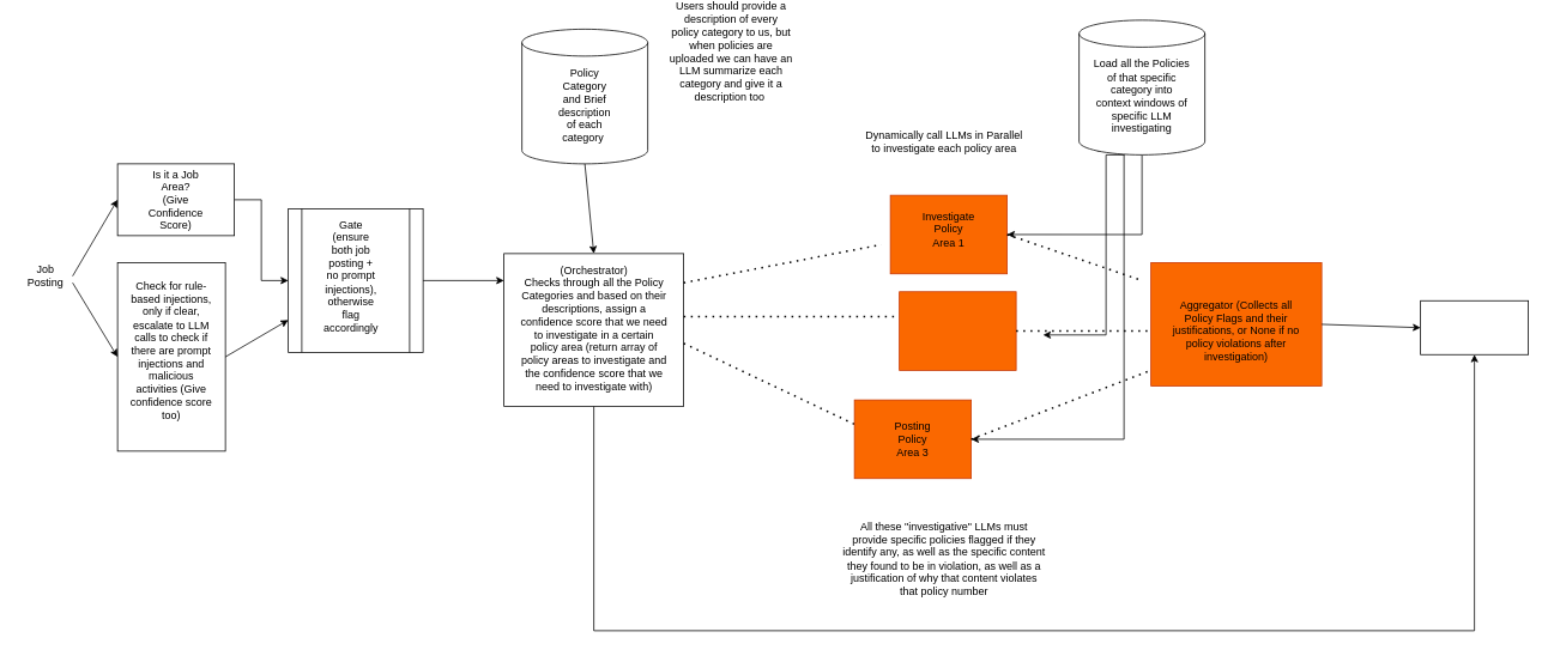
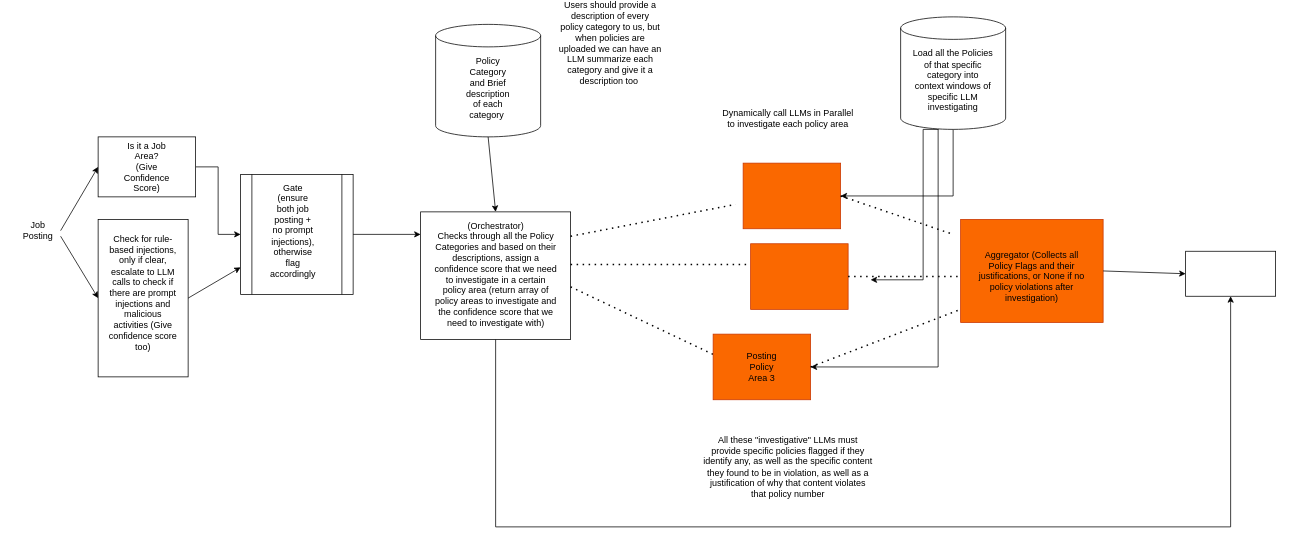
  <mxCell id="0" />
  <mxCell id="1" parent="0" />
  <mxCell id="2" style="edgeStyle=orthogonalEdgeStyle;rounded=0;orthogonalLoop=1;jettySize=auto;html=1;exitX=1;exitY=0.5;exitDx=0;exitDy=0;entryX=0;entryY=0.5;entryDx=0;entryDy=0;" edge="1" parent="1" source="3" target="11"><mxGeometry relative="1" as="geometry" /></mxCell>
  <mxCell id="3" value="" style="rounded=0;whiteSpace=wrap;html=1;fillColor=light-dark(#FFFFFF,#FF8000);" vertex="1" parent="1"><mxGeometry x="130" y="180" width="130" height="80" as="geometry" /></mxCell>
  <mxCell id="4" value="Job Posting" style="text;html=1;align=center;verticalAlign=middle;whiteSpace=wrap;rounded=0;" vertex="1" parent="1"><mxGeometry x="20" y="290" width="60" height="30" as="geometry" /></mxCell>
  <mxCell id="5" value="" style="rounded=0;whiteSpace=wrap;html=1;fillColor=light-dark(#FFFFFF,#FF8000);" vertex="1" parent="1"><mxGeometry x="130" y="290" width="120" height="210" as="geometry" /></mxCell>
  <mxCell id="6" value="" style="endArrow=classic;html=1;rounded=0;exitX=1;exitY=0.5;exitDx=0;exitDy=0;entryX=0;entryY=0.5;entryDx=0;entryDy=0;" edge="1" parent="1" source="4" target="3"><mxGeometry width="50" height="50" relative="1" as="geometry"><mxPoint x="350" y="380" as="sourcePoint" /><mxPoint x="400" y="330" as="targetPoint" /><Array as="points" /></mxGeometry></mxCell>
  <mxCell id="7" value="" style="endArrow=classic;html=1;rounded=0;exitX=1;exitY=0.75;exitDx=0;exitDy=0;entryX=0;entryY=0.5;entryDx=0;entryDy=0;" edge="1" parent="1" source="4" target="5"><mxGeometry width="50" height="50" relative="1" as="geometry"><mxPoint x="350" y="380" as="sourcePoint" /><mxPoint x="400" y="330" as="targetPoint" /></mxGeometry></mxCell>
  <mxCell id="8" value="Is it a Job Area? (Give Confidence Score)" style="text;html=1;align=center;verticalAlign=middle;whiteSpace=wrap;rounded=0;" vertex="1" parent="1"><mxGeometry x="165" y="202.5" width="60" height="35" as="geometry" /></mxCell>
  <mxCell id="9" value="Check for rule-based injections, only if clear, escalate to LLM calls to check if there are prompt injections and malicious activities (Give confidence score too)" style="text;html=1;align=center;verticalAlign=middle;whiteSpace=wrap;rounded=0;" vertex="1" parent="1"><mxGeometry x="140" y="365" width="100" height="45" as="geometry" /></mxCell>
  <mxCell id="10" value="" style="endArrow=classic;html=1;rounded=0;exitX=1;exitY=0.5;exitDx=0;exitDy=0;" edge="1" parent="1" source="5" target="11"><mxGeometry width="50" height="50" relative="1" as="geometry"><mxPoint x="350" y="380" as="sourcePoint" /><mxPoint x="330" y="280" as="targetPoint" /></mxGeometry></mxCell>
  <mxCell id="11" value="" style="shape=process;whiteSpace=wrap;html=1;backgroundOutline=1;" vertex="1" parent="1"><mxGeometry x="320" y="230" width="150" height="160" as="geometry" /></mxCell>
  <mxCell id="12" value="Gate (ensure both job posting + no prompt injections), otherwise flag accordingly" style="text;html=1;align=center;verticalAlign=middle;whiteSpace=wrap;rounded=0;" vertex="1" parent="1"><mxGeometry x="360" y="290" width="60" height="30" as="geometry" /></mxCell>
  <mxCell id="13" value="" style="endArrow=classic;html=1;rounded=0;exitX=1;exitY=0.5;exitDx=0;exitDy=0;" edge="1" parent="1" source="11"><mxGeometry width="50" height="50" relative="1" as="geometry"><mxPoint x="640" y="360" as="sourcePoint" /><mxPoint x="560" y="310" as="targetPoint" /></mxGeometry></mxCell>
  <mxCell id="14" value="" style="shape=cylinder3;whiteSpace=wrap;html=1;boundedLbl=1;backgroundOutline=1;size=15;" vertex="1" parent="1"><mxGeometry x="580" y="30" width="140" height="150" as="geometry" /></mxCell>
  <mxCell id="15" value="" style="endArrow=classic;html=1;rounded=0;exitX=0.5;exitY=1;exitDx=0;exitDy=0;exitPerimeter=0;entryX=0.5;entryY=0;entryDx=0;entryDy=0;" edge="1" parent="1" source="14" target="18"><mxGeometry width="50" height="50" relative="1" as="geometry"><mxPoint x="640" y="360" as="sourcePoint" /><mxPoint x="620" y="280" as="targetPoint" /></mxGeometry></mxCell>
  <mxCell id="16" value="Policy Category and Brief description of each category&amp;nbsp;" style="text;html=1;align=center;verticalAlign=middle;whiteSpace=wrap;rounded=0;" vertex="1" parent="1"><mxGeometry x="620" y="100" width="60" height="30" as="geometry" /></mxCell>
  <mxCell id="17" style="edgeStyle=orthogonalEdgeStyle;rounded=0;orthogonalLoop=1;jettySize=auto;html=1;exitX=0.5;exitY=1;exitDx=0;exitDy=0;entryX=0.5;entryY=1;entryDx=0;entryDy=0;" edge="1" parent="1" source="18" target="41"><mxGeometry relative="1" as="geometry"><Array as="points"><mxPoint x="660" y="700" /><mxPoint x="1640" y="700" /></Array></mxGeometry></mxCell>
  <mxCell id="18" value="" style="rounded=0;whiteSpace=wrap;html=1;fillColor=light-dark(#FFFFFF,#FF8000);" vertex="1" parent="1"><mxGeometry x="560" y="280" width="200" height="170" as="geometry" /></mxCell>
  <mxCell id="19" value="(Orchestrator)&lt;br&gt;Checks through all the Policy Categories and based on their descriptions, assign a confidence score that we need to investigate in a certain policy area (return array of policy areas to investigate and the confidence score that we need to investigate with)" style="text;html=1;align=center;verticalAlign=middle;whiteSpace=wrap;rounded=0;" vertex="1" parent="1"><mxGeometry x="577.5" y="320" width="165" height="85" as="geometry" /></mxCell>
  <mxCell id="20" value="" style="endArrow=none;dashed=1;html=1;dashPattern=1 3;strokeWidth=2;rounded=0;" edge="1" parent="1"><mxGeometry width="50" height="50" relative="1" as="geometry"><mxPoint x="760" y="350" as="sourcePoint" /><mxPoint x="1000" y="350" as="targetPoint" /><Array as="points"><mxPoint x="950" y="350" /></Array></mxGeometry></mxCell>
  <mxCell id="21" value="" style="endArrow=none;dashed=1;html=1;dashPattern=1 3;strokeWidth=2;rounded=0;" edge="1" parent="1"><mxGeometry width="50" height="50" relative="1" as="geometry"><mxPoint x="760" y="380" as="sourcePoint" /><mxPoint x="950" y="470" as="targetPoint" /><Array as="points" /></mxGeometry></mxCell>
  <mxCell id="22" value="" style="endArrow=none;dashed=1;html=1;dashPattern=1 3;strokeWidth=2;rounded=0;" edge="1" parent="1"><mxGeometry width="50" height="50" relative="1" as="geometry"><mxPoint x="760" y="312.5" as="sourcePoint" /><mxPoint x="980" y="270" as="targetPoint" /><Array as="points" /></mxGeometry></mxCell>
  <mxCell id="23" value="" style="rounded=0;whiteSpace=wrap;html=1;fillColor=#fa6800;fontColor=#000000;strokeColor=#C73500;" vertex="1" parent="1"><mxGeometry x="990" y="215" width="130" height="87.5" as="geometry" /></mxCell>
  <mxCell id="24" value="" style="rounded=0;whiteSpace=wrap;html=1;fillColor=#fa6800;fontColor=#000000;strokeColor=#C73500;" vertex="1" parent="1"><mxGeometry x="1000" y="322.5" width="130" height="87.5" as="geometry" /></mxCell>
  <mxCell id="25" value="" style="rounded=0;whiteSpace=wrap;html=1;fillColor=#fa6800;fontColor=#000000;strokeColor=#C73500;" vertex="1" parent="1"><mxGeometry x="950" y="443" width="130" height="87.5" as="geometry" /></mxCell>
  <mxCell id="26" value="" style="endArrow=none;dashed=1;html=1;dashPattern=1 3;strokeWidth=2;rounded=0;exitX=1;exitY=0.5;exitDx=0;exitDy=0;" edge="1" parent="1" source="23"><mxGeometry width="50" height="50" relative="1" as="geometry"><mxPoint x="1300" y="362.5" as="sourcePoint" /><mxPoint x="1270" y="310" as="targetPoint" /><Array as="points" /></mxGeometry></mxCell>
  <mxCell id="27" value="" style="endArrow=none;dashed=1;html=1;dashPattern=1 3;strokeWidth=2;rounded=0;exitX=1;exitY=0.5;exitDx=0;exitDy=0;" edge="1" parent="1" source="24"><mxGeometry width="50" height="50" relative="1" as="geometry"><mxPoint x="1250" y="542.5" as="sourcePoint" /><mxPoint x="1280" y="366" as="targetPoint" /><Array as="points" /></mxGeometry></mxCell>
  <mxCell id="28" value="" style="endArrow=none;dashed=1;html=1;dashPattern=1 3;strokeWidth=2;rounded=0;exitX=1;exitY=0.5;exitDx=0;exitDy=0;" edge="1" parent="1" source="25"><mxGeometry width="50" height="50" relative="1" as="geometry"><mxPoint x="1270" y="520" as="sourcePoint" /><mxPoint x="1280" y="410" as="targetPoint" /><Array as="points" /></mxGeometry></mxCell>
  <mxCell id="29" value="" style="rounded=0;whiteSpace=wrap;html=1;fillColor=#fa6800;fontColor=#000000;strokeColor=#C73500;" vertex="1" parent="1"><mxGeometry x="1280" y="290" width="190" height="137.5" as="geometry" /></mxCell>
  <mxCell id="30" value="Aggregator (Collects all Policy Flags and their justifications, or None if no policy violations after investigation)" style="text;html=1;align=center;verticalAlign=middle;whiteSpace=wrap;rounded=0;" vertex="1" parent="1"><mxGeometry x="1300" y="332.5" width="150" height="67.5" as="geometry" /></mxCell>
  <mxCell id="31" value="Dynamically call LLMs in Parallel to investigate each policy area" style="text;html=1;align=center;verticalAlign=middle;whiteSpace=wrap;rounded=0;strokeColor=light-dark(transparent,#FFFF00);" vertex="1" parent="1"><mxGeometry x="960" y="140" width="180" height="30" as="geometry" /></mxCell>
- <mxCell id="32" value="Investigate Policy Area 1" style="text;html=1;align=center;verticalAlign=middle;whiteSpace=wrap;rounded=0;" vertex="1" parent="1"><mxGeometry x="1025" y="237.5" width="60" height="30" as="geometry" /></mxCell>
  <mxCell id="33" value="Posting Policy Area 3" style="text;html=1;align=center;verticalAlign=middle;whiteSpace=wrap;rounded=0;" vertex="1" parent="1"><mxGeometry x="985" y="471.75" width="60" height="30" as="geometry" /></mxCell>
  <mxCell id="34" value="All these &quot;investigative&quot; LLMs must provide specific policies flagged if they identify any, as well as the specific content they found to be in violation, as well as a justification of why that content violates that policy number" style="text;html=1;align=center;verticalAlign=middle;whiteSpace=wrap;rounded=0;fillColor=light-dark(transparent,#CCCC00);" vertex="1" parent="1"><mxGeometry x="935" y="560" width="230" height="120" as="geometry" /></mxCell>
  <mxCell id="35" style="edgeStyle=orthogonalEdgeStyle;rounded=0;orthogonalLoop=1;jettySize=auto;html=1;entryX=1;entryY=0.5;entryDx=0;entryDy=0;" edge="1" parent="1" target="23"><mxGeometry relative="1" as="geometry"><mxPoint x="1270" y="170" as="sourcePoint" /><Array as="points"><mxPoint x="1270" y="259" /></Array></mxGeometry></mxCell>
  <mxCell id="36" style="edgeStyle=orthogonalEdgeStyle;rounded=0;orthogonalLoop=1;jettySize=auto;html=1;exitX=0.145;exitY=1;exitDx=0;exitDy=-4.35;exitPerimeter=0;entryX=1;entryY=0.5;entryDx=0;entryDy=0;" edge="1" parent="1"><mxGeometry relative="1" as="geometry"><mxPoint x="1250.3" y="170" as="sourcePoint" /><mxPoint x="1160" y="370.6" as="targetPoint" /><Array as="points"><mxPoint x="1230" y="170.35" /><mxPoint x="1230" y="370.35" /></Array></mxGeometry></mxCell>
  <mxCell id="37" style="edgeStyle=orthogonalEdgeStyle;rounded=0;orthogonalLoop=1;jettySize=auto;html=1;exitX=0.145;exitY=1;exitDx=0;exitDy=-4.35;exitPerimeter=0;entryX=1;entryY=0.5;entryDx=0;entryDy=0;" edge="1" parent="1" source="38" target="25"><mxGeometry relative="1" as="geometry"><Array as="points"><mxPoint x="1250" y="166" /><mxPoint x="1250" y="487" /></Array></mxGeometry></mxCell>
  <mxCell id="38" value="" style="shape=cylinder3;whiteSpace=wrap;html=1;boundedLbl=1;backgroundOutline=1;size=15;" vertex="1" parent="1"><mxGeometry x="1200" y="20" width="140" height="150" as="geometry" /></mxCell>
  <mxCell id="39" value="Load all the Policies of that specific category into context windows of specific LLM investigating" style="text;html=1;align=center;verticalAlign=middle;whiteSpace=wrap;rounded=0;" vertex="1" parent="1"><mxGeometry x="1215" y="90" width="110" height="30" as="geometry" /></mxCell>
  <mxCell id="40" value="Users should provide a description of every policy category to us, but when policies are uploaded we can have an LLM summarize each category and give it a description too&amp;nbsp;" style="text;html=1;align=center;verticalAlign=middle;whiteSpace=wrap;rounded=0;" vertex="1" parent="1"><mxGeometry x="742.5" y="40" width="140" height="30" as="geometry" /></mxCell>
  <mxCell id="41" value="" style="rounded=0;whiteSpace=wrap;html=1;" vertex="1" parent="1"><mxGeometry x="1580" y="332.5" width="120" height="60" as="geometry" /></mxCell>
  <mxCell id="42" value="" style="endArrow=classic;html=1;rounded=0;exitX=1;exitY=0.5;exitDx=0;exitDy=0;entryX=0;entryY=0.5;entryDx=0;entryDy=0;" edge="1" parent="1" source="29" target="41"><mxGeometry width="50" height="50" relative="1" as="geometry"><mxPoint x="1140" y="420" as="sourcePoint" /><mxPoint x="1190" y="370" as="targetPoint" /></mxGeometry></mxCell>
